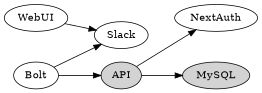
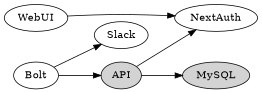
  digraph {
    rankdir=LR
    API [style=filled]
    MySQL [style=filled]
    NextAuth
    WebUI
    Bolt
    Slack
    subgraph sub_1 {
      color=blue
      label="process #2"
      API
      MySQL
    }
    API -> MySQL
    API -> NextAuth
-   WebUI -> Slack
+   WebUI -> NextAuth
    Bolt -> API
    Bolt -> Slack
  }
